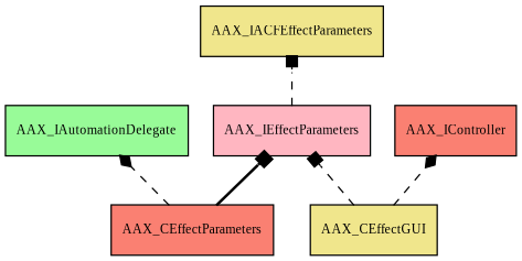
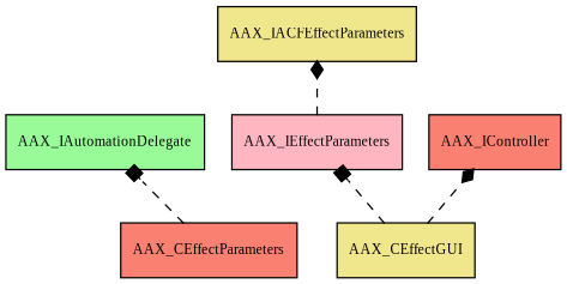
  digraph {
    fontname="Liberation Serif"
    rankdir=BT
    node [fillcolor=khaki fontname="Liberation Serif" fontsize=10 shape=record style=filled]
    edge [arrowhead=diamond fontname="Liberation Serif" style=dashed]
    n1 [label=AAX_IACFEffectParameters]
    n2 [fillcolor=lightpink label=AAX_IEffectParameters]
    n3 [fillcolor=salmon label=AAX_CEffectParameters]
    n4 [fillcolor=palegreen label=AAX_IAutomationDelegate]
    n5 [fillcolor=salmon label=AAX_IController]
    n6 [label=AAX_CEffectGUI]
-   n2 -> n1 [arrowhead=box]
-   n3 -> n2 [arrowhead=box style=bold]
-   n3 -> n4
+   n2 -> n1
+   n3 -> n4 [arrowhead=box]
    n6 -> n2 [arrowhead=box]
    n6 -> n5
  }
